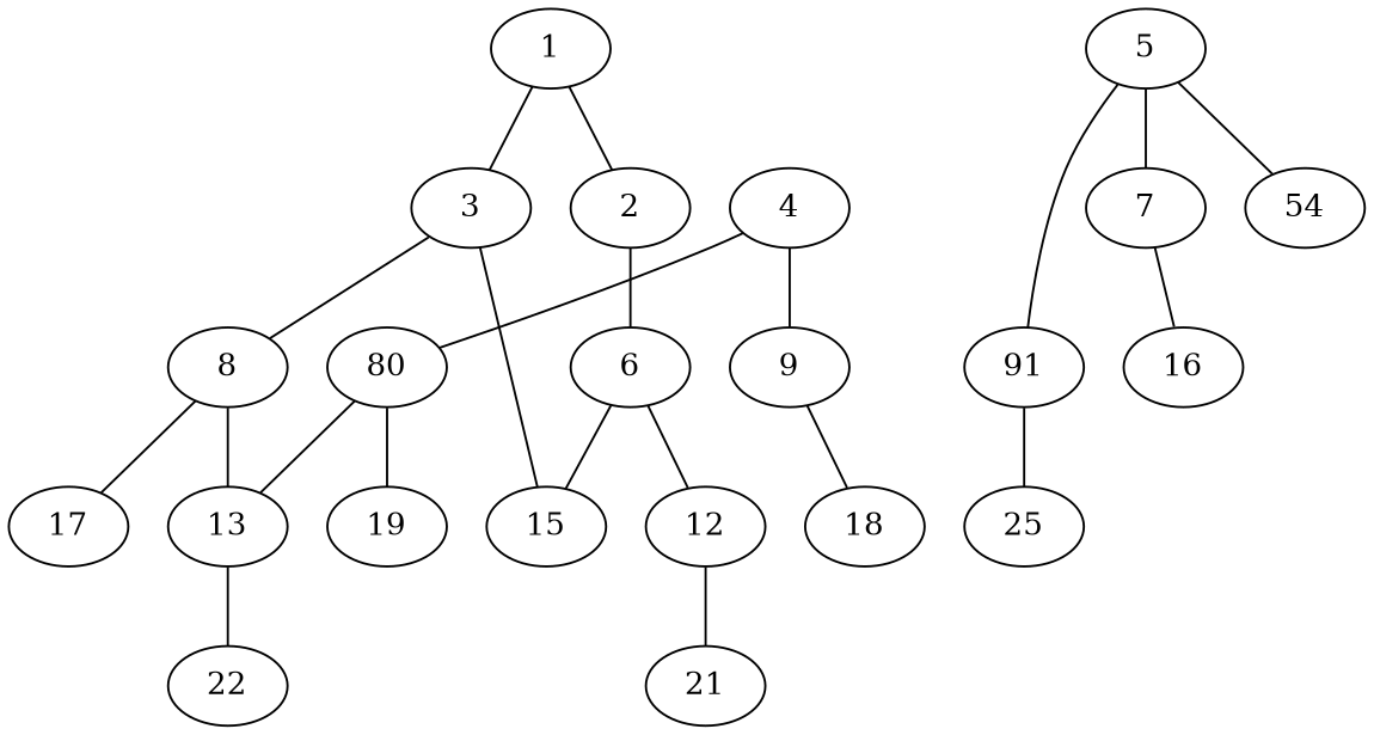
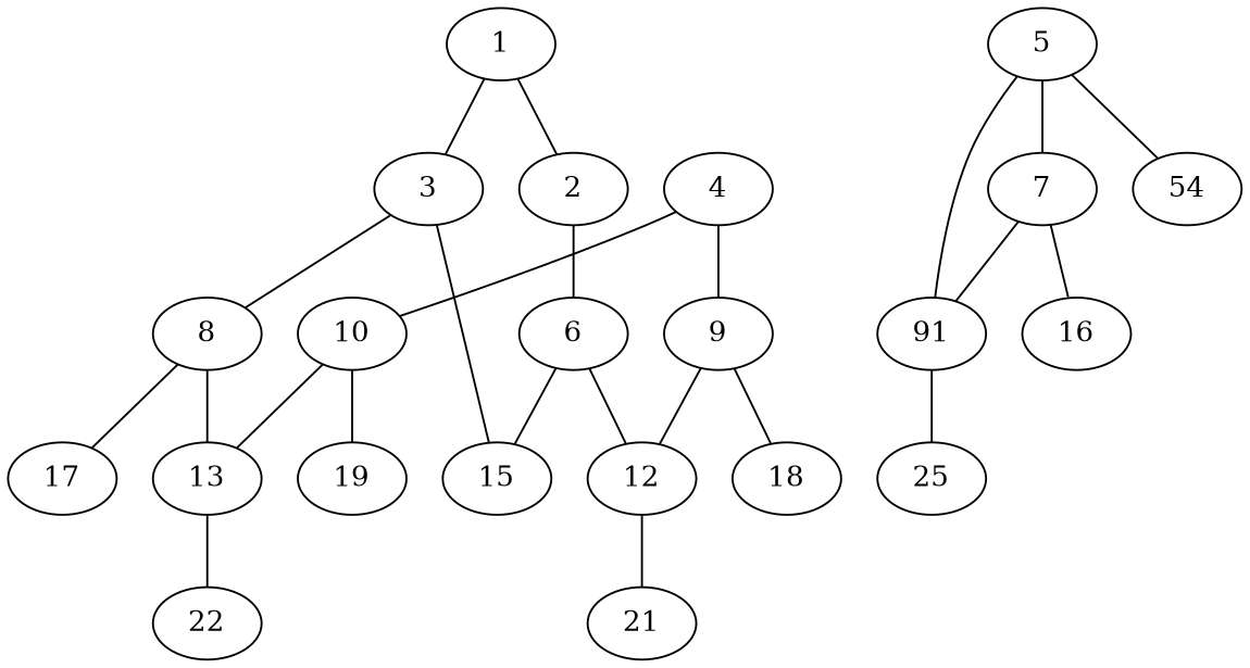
  graph {
    node [chem=C]
    edge [valence=1]
    1
    2
    3
    6
    8
    15 [chem=H]
    4
    9
-   10 [label=80]
+   10
    5
    7
    n12 [chem=N label=91]
    n13 [chem=H label=54]
    12
    16 [chem=H]
    13
    17 [chem=H]
    18 [chem=H]
    19 [chem=H]
    n20 [chem=H label=25]
    21 [chem=H]
    22 [chem=H]
    1 -- 2
    1 -- 3
    2 -- 6 [valence=2]
    3 -- 8 [valence=2]
    3 -- 15
    6 -- 15
    6 -- 12
    8 -- 13
    8 -- 17
    4 -- 9
    4 -- 10
+   9 -- 12 [valence=2]
    9 -- 18
    10 -- 13 [valence=2]
    10 -- 19
    5 -- 7
    5 -- n12
    5 -- n13
+   7 -- n12
    7 -- 16
    n12 -- n20
    12 -- 21
    13 -- 22
  }
